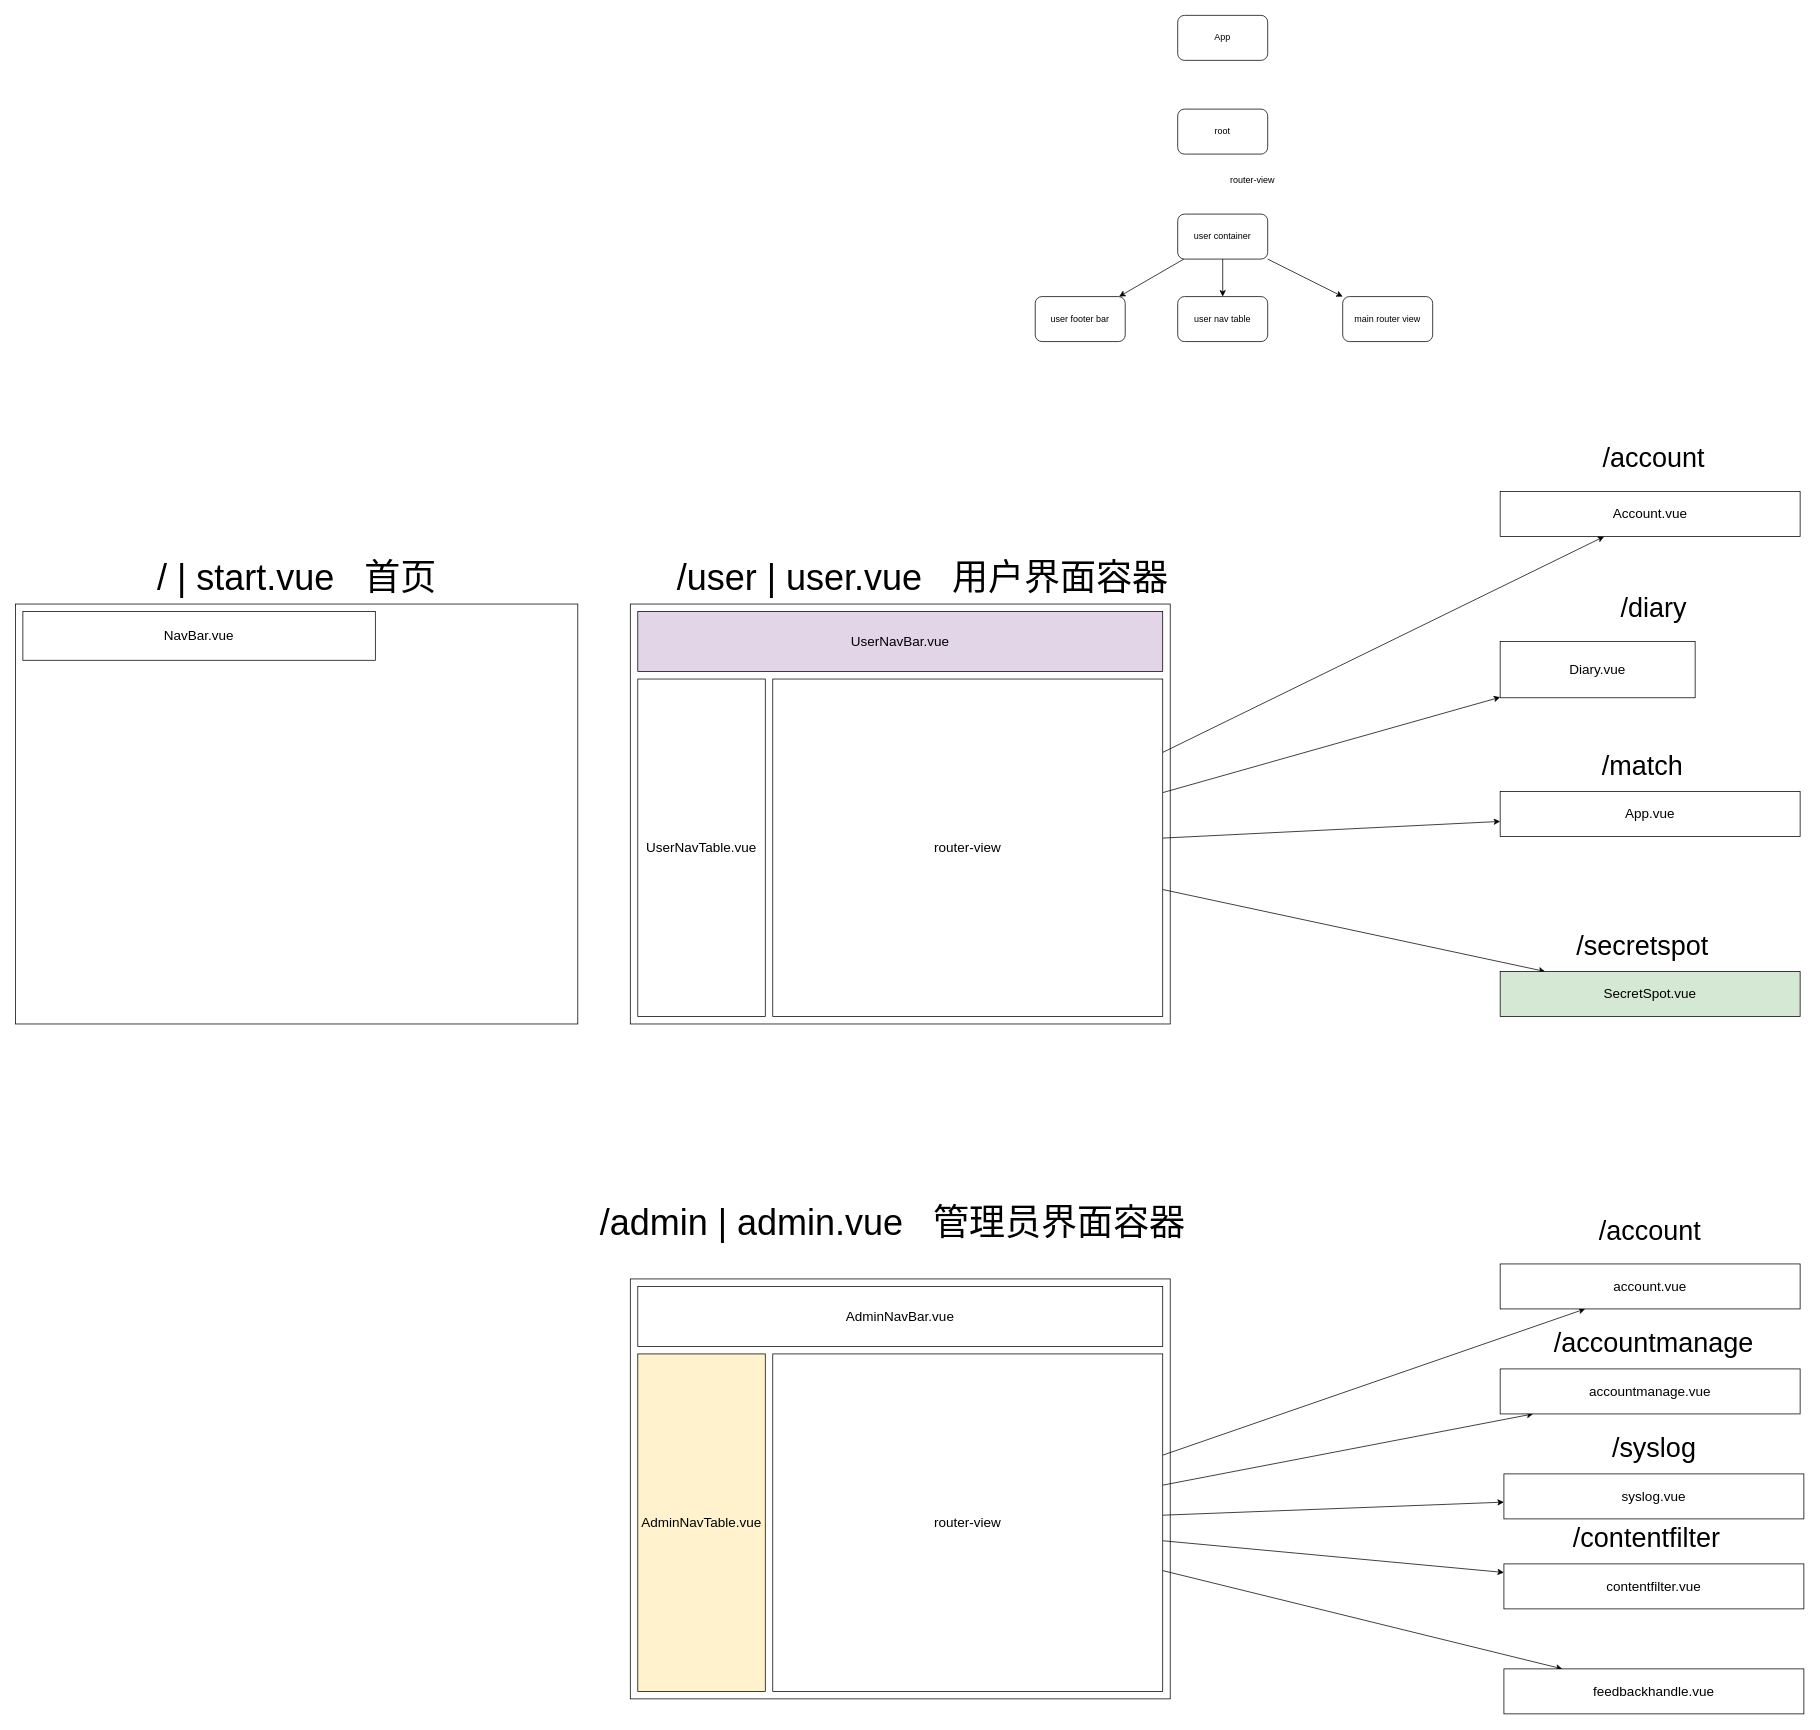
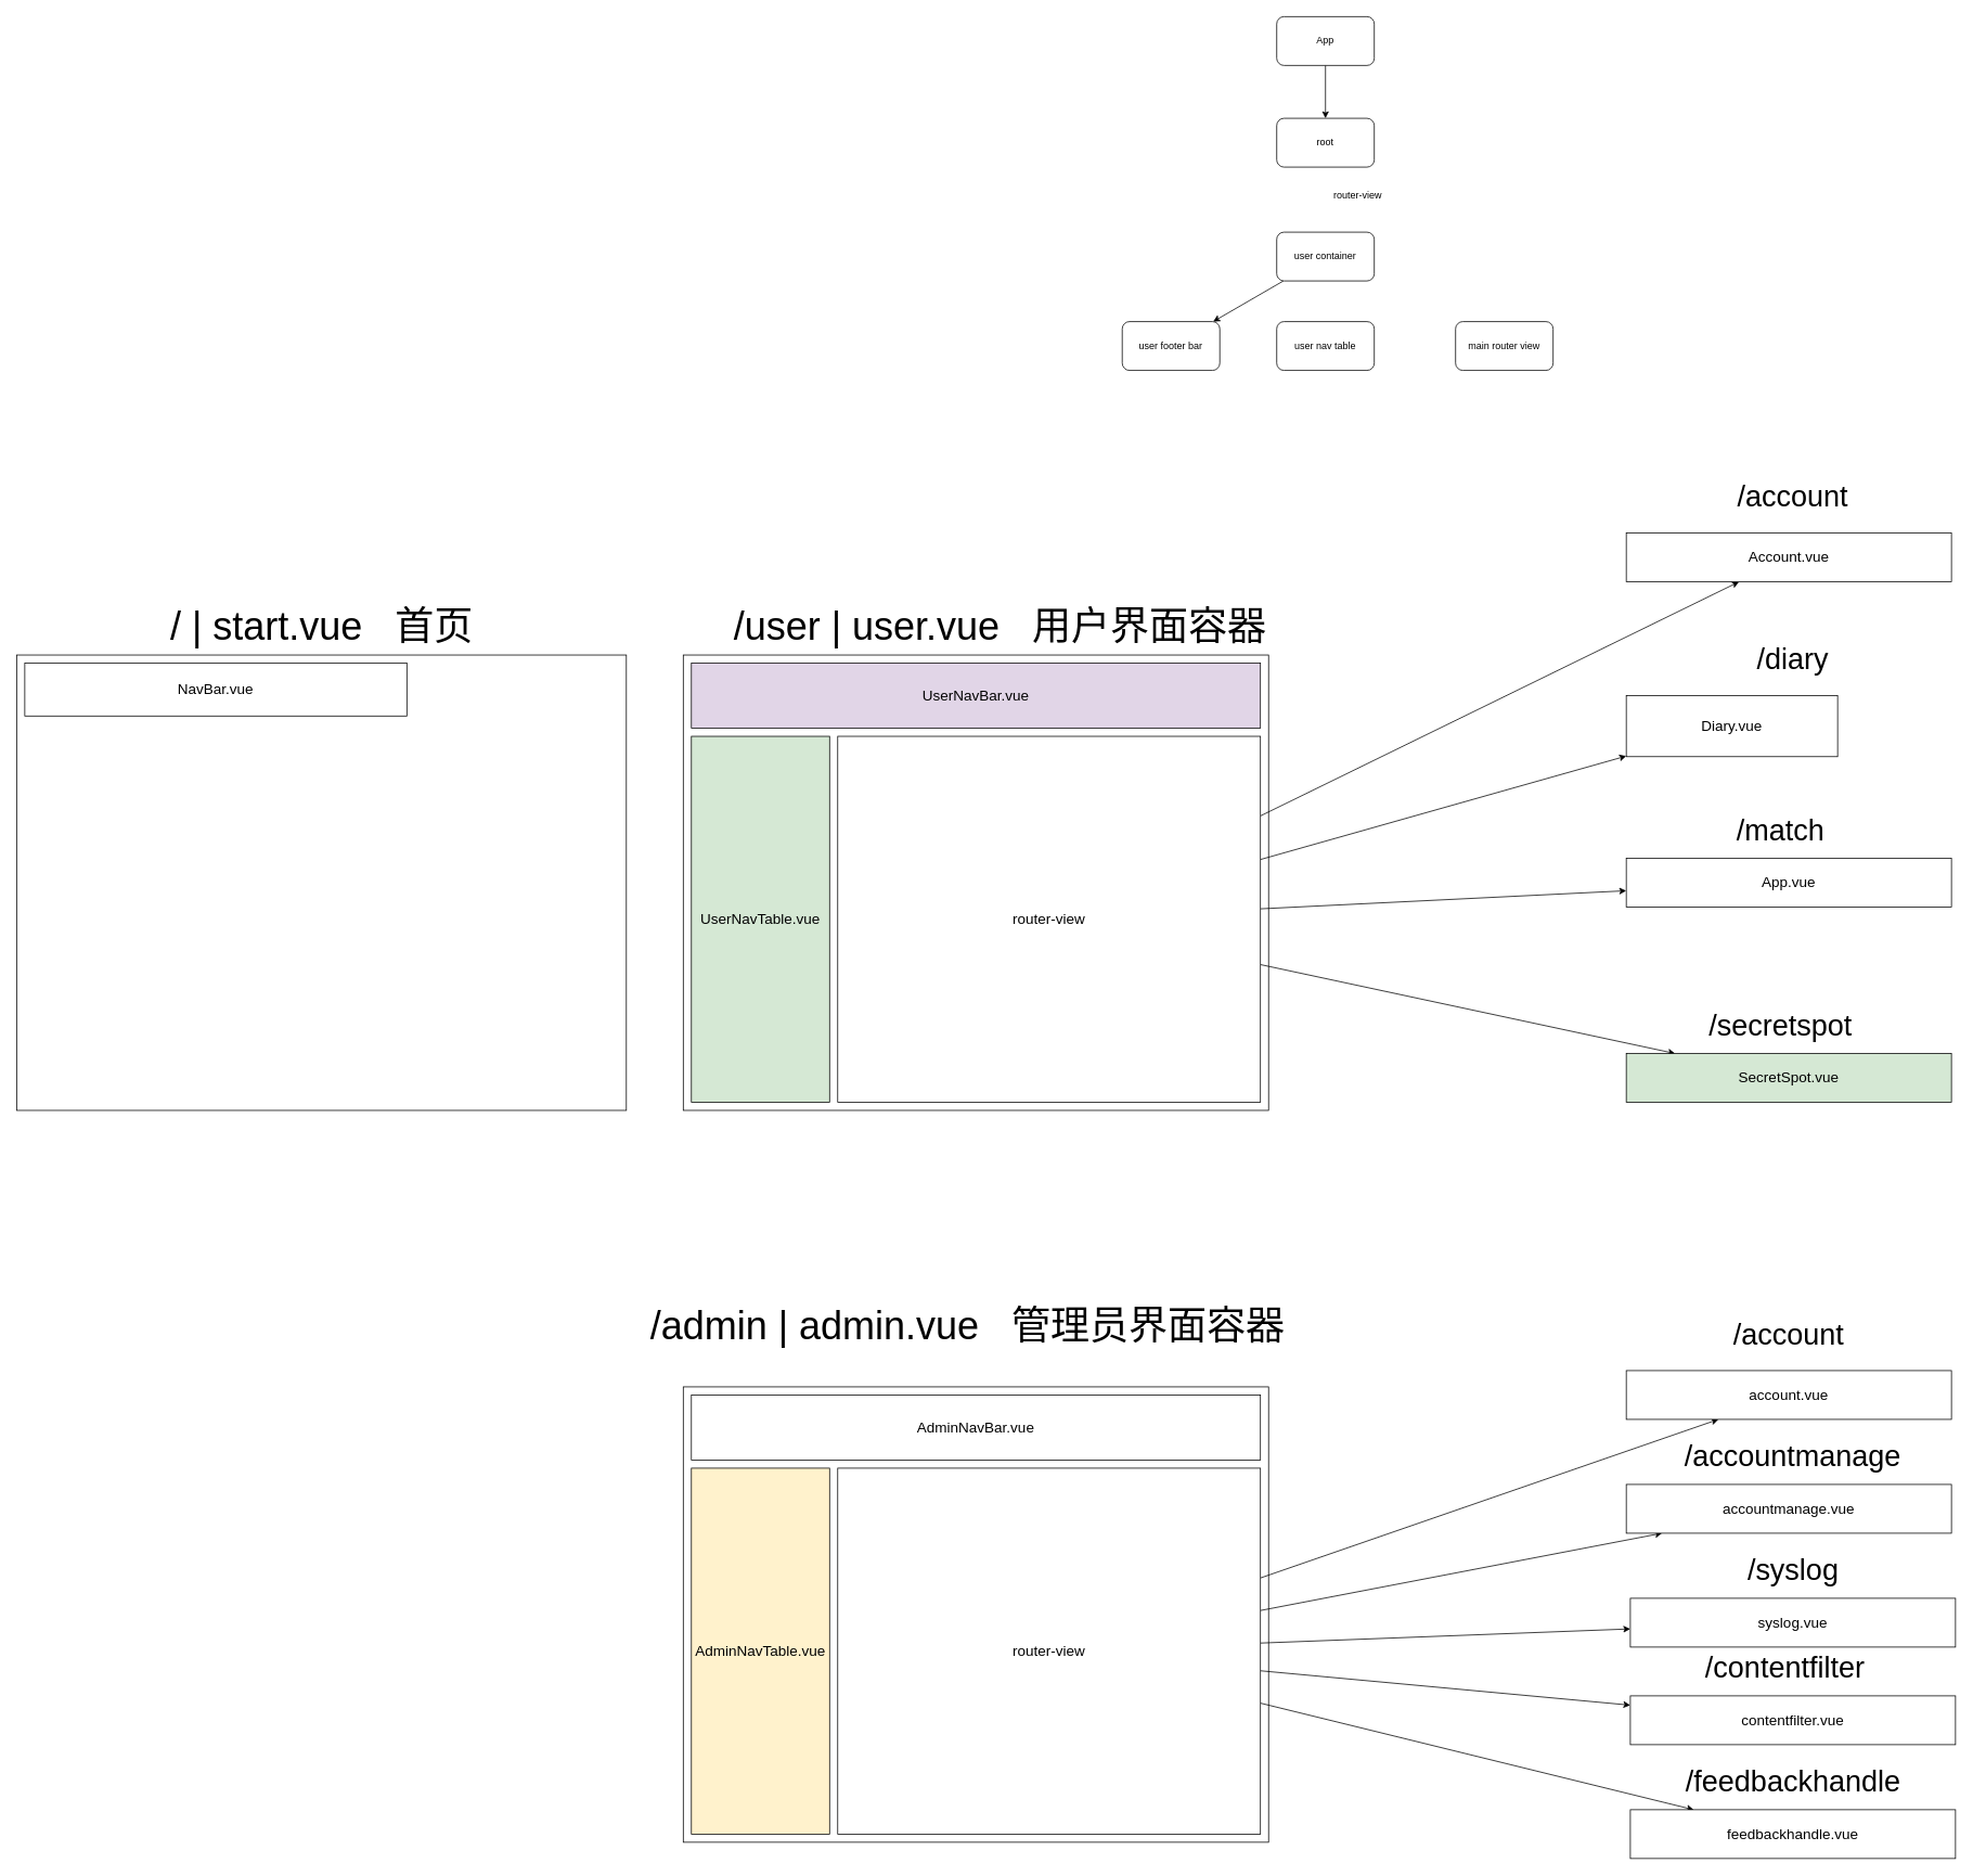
  <mxCell id="0" />
  <mxCell id="1" parent="0" />
  <mxCell id="2" value="" style="rounded=0;whiteSpace=wrap;html=1;" parent="1" vertex="1"><mxGeometry x="20" y="805" width="750" height="560" as="geometry" /></mxCell>
  <mxCell id="3" value="&lt;font style=&quot;font-size: 18px;&quot;&gt;NavBar.vue&lt;/font&gt;" style="rounded=0;whiteSpace=wrap;html=1;" parent="1" vertex="1"><mxGeometry x="30" y="815" width="470" height="65" as="geometry" /></mxCell>
  <mxCell id="4" value="&lt;font style=&quot;font-size: 48px;&quot;&gt;/ | start.vue&amp;nbsp; &amp;nbsp;首页&lt;/font&gt;" style="text;html=1;strokeColor=none;fillColor=none;align=center;verticalAlign=middle;whiteSpace=wrap;rounded=0;" parent="1" vertex="1"><mxGeometry x="182.5" y="755" width="425" height="30" as="geometry" /></mxCell>
  <mxCell id="5" value="" style="rounded=0;whiteSpace=wrap;html=1;fontSize=18;" parent="1" vertex="1"><mxGeometry x="840" y="805" width="720" height="560" as="geometry" /></mxCell>
  <mxCell id="6" value="UserNavBar.vue" style="rounded=0;whiteSpace=wrap;html=1;fontSize=18;fillColor=#e1d5e7;" parent="1" vertex="1"><mxGeometry x="850" y="815" width="700" height="80" as="geometry" /></mxCell>
- <mxCell id="7" value="&lt;font style=&quot;font-size: 18px;&quot;&gt;UserNavTable.vue&lt;/font&gt;" style="rounded=0;whiteSpace=wrap;html=1;" parent="1" vertex="1"><mxGeometry x="850" y="905" width="170" height="450" as="geometry" /></mxCell>
+ <mxCell id="7" value="&lt;font style=&quot;font-size: 18px;&quot;&gt;UserNavTable.vue&lt;/font&gt;" style="rounded=0;whiteSpace=wrap;html=1;fillColor=#d5e8d4;" parent="1" vertex="1"><mxGeometry x="850" y="905" width="170" height="450" as="geometry" /></mxCell>
  <mxCell id="8" value="&lt;font style=&quot;font-size: 48px;&quot;&gt;/user | user.vue&amp;nbsp; &amp;nbsp;用户界面容器&lt;/font&gt;" style="text;html=1;strokeColor=none;fillColor=none;align=center;verticalAlign=middle;whiteSpace=wrap;rounded=0;" parent="1" vertex="1"><mxGeometry x="900" y="755" width="660" height="30" as="geometry" /></mxCell>
  <mxCell id="9" value="" style="edgeStyle=none;html=1;fontSize=18;" parent="1" source="13" target="24" edge="1"><mxGeometry relative="1" as="geometry" /></mxCell>
  <mxCell id="10" value="" style="edgeStyle=none;html=1;fontSize=36;" parent="1" source="13" target="26" edge="1"><mxGeometry relative="1" as="geometry" /></mxCell>
  <mxCell id="11" value="" style="edgeStyle=none;html=1;fontSize=36;" parent="1" source="13" target="28" edge="1"><mxGeometry relative="1" as="geometry" /></mxCell>
  <mxCell id="12" value="" style="edgeStyle=none;html=1;fontSize=36;" parent="1" source="13" target="29" edge="1"><mxGeometry relative="1" as="geometry" /></mxCell>
  <mxCell id="13" value="router-view" style="rounded=0;whiteSpace=wrap;html=1;fontSize=18;" parent="1" vertex="1"><mxGeometry x="1030" y="905" width="520" height="450" as="geometry" /></mxCell>
  <mxCell id="14" value="" style="rounded=0;whiteSpace=wrap;html=1;fontSize=18;" parent="1" vertex="1"><mxGeometry x="840" y="1705" width="720" height="560" as="geometry" /></mxCell>
  <mxCell id="15" value="AdminNavBar.vue" style="rounded=0;whiteSpace=wrap;html=1;fontSize=18;" parent="1" vertex="1"><mxGeometry x="850" y="1715" width="700" height="80" as="geometry" /></mxCell>
  <mxCell id="16" value="&lt;font style=&quot;font-size: 18px;&quot;&gt;AdminNavTable.vue&lt;/font&gt;" style="rounded=0;whiteSpace=wrap;html=1;fillColor=#fff2cc;" parent="1" vertex="1"><mxGeometry x="850" y="1805" width="170" height="450" as="geometry" /></mxCell>
  <mxCell id="17" value="&lt;font style=&quot;font-size: 48px;&quot;&gt;/admin | admin.vue&amp;nbsp; &amp;nbsp;管理员界面容器&lt;/font&gt;" style="text;html=1;strokeColor=none;fillColor=none;align=center;verticalAlign=middle;whiteSpace=wrap;rounded=0;" parent="1" vertex="1"><mxGeometry x="765" y="1615" width="850" height="30" as="geometry" /></mxCell>
  <mxCell id="18" value="" style="edgeStyle=none;html=1;fontSize=36;" parent="1" source="23" target="32" edge="1"><mxGeometry relative="1" as="geometry" /></mxCell>
  <mxCell id="19" value="" style="edgeStyle=none;html=1;" parent="1" source="23" target="34" edge="1"><mxGeometry relative="1" as="geometry" /></mxCell>
  <mxCell id="20" value="" style="edgeStyle=none;html=1;" parent="1" source="23" target="36" edge="1"><mxGeometry relative="1" as="geometry" /></mxCell>
  <mxCell id="21" value="" style="edgeStyle=none;html=1;" parent="1" source="23" target="38" edge="1"><mxGeometry relative="1" as="geometry" /></mxCell>
  <mxCell id="22" value="" style="edgeStyle=none;html=1;" parent="1" source="23" target="40" edge="1"><mxGeometry relative="1" as="geometry" /></mxCell>
  <mxCell id="23" value="router-view" style="rounded=0;whiteSpace=wrap;html=1;fontSize=18;" parent="1" vertex="1"><mxGeometry x="1030" y="1805" width="520" height="450" as="geometry" /></mxCell>
  <mxCell id="24" value="Account.vue" style="whiteSpace=wrap;html=1;fontSize=18;rounded=0;" parent="1" vertex="1"><mxGeometry x="2000" y="655" width="400" height="60" as="geometry" /></mxCell>
  <mxCell id="25" value="&lt;font style=&quot;font-size: 36px;&quot;&gt;/account&lt;/font&gt;" style="text;html=1;strokeColor=none;fillColor=none;align=center;verticalAlign=middle;whiteSpace=wrap;rounded=0;fontSize=18;" parent="1" vertex="1"><mxGeometry x="2110" y="585" width="190" height="50" as="geometry" /></mxCell>
  <mxCell id="26" value="Diary.vue" style="whiteSpace=wrap;html=1;fontSize=18;rounded=0;" parent="1" vertex="1"><mxGeometry x="2000" y="855" width="260" height="75" as="geometry" /></mxCell>
  <mxCell id="27" value="&lt;font style=&quot;font-size: 36px;&quot;&gt;/diary&lt;/font&gt;" style="text;html=1;strokeColor=none;fillColor=none;align=center;verticalAlign=middle;whiteSpace=wrap;rounded=0;fontSize=18;" parent="1" vertex="1"><mxGeometry x="2110" y="785" width="190" height="50" as="geometry" /></mxCell>
  <mxCell id="28" value="App.vue" style="whiteSpace=wrap;html=1;fontSize=18;rounded=0;" parent="1" vertex="1"><mxGeometry x="2000" y="1055" width="400" height="60" as="geometry" /></mxCell>
  <mxCell id="29" value="SecretSpot.vue" style="whiteSpace=wrap;html=1;fontSize=18;rounded=0;fillColor=#d5e8d4;" parent="1" vertex="1"><mxGeometry x="2000" y="1295" width="400" height="60" as="geometry" /></mxCell>
  <mxCell id="30" value="&lt;font style=&quot;font-size: 36px;&quot;&gt;/match&lt;/font&gt;" style="text;html=1;strokeColor=none;fillColor=none;align=center;verticalAlign=middle;whiteSpace=wrap;rounded=0;fontSize=18;" parent="1" vertex="1"><mxGeometry x="2095" y="995" width="190" height="50" as="geometry" /></mxCell>
  <mxCell id="31" value="&lt;span style=&quot;font-size: 36px;&quot;&gt;/secretspot&lt;/span&gt;" style="text;html=1;strokeColor=none;fillColor=none;align=center;verticalAlign=middle;whiteSpace=wrap;rounded=0;fontSize=18;" parent="1" vertex="1"><mxGeometry x="2095" y="1235" width="190" height="50" as="geometry" /></mxCell>
  <mxCell id="32" value="account.vue" style="whiteSpace=wrap;html=1;fontSize=18;rounded=0;" parent="1" vertex="1"><mxGeometry x="2000" y="1685" width="400" height="60" as="geometry" /></mxCell>
  <mxCell id="33" value="&lt;span style=&quot;font-size: 36px;&quot;&gt;/account&lt;/span&gt;" style="text;html=1;strokeColor=none;fillColor=none;align=center;verticalAlign=middle;whiteSpace=wrap;rounded=0;fontSize=18;" parent="1" vertex="1"><mxGeometry x="2105" y="1615" width="190" height="50" as="geometry" /></mxCell>
  <mxCell id="34" value="accountmanage.vue" style="whiteSpace=wrap;html=1;fontSize=18;rounded=0;" parent="1" vertex="1"><mxGeometry x="2000" y="1825" width="400" height="60" as="geometry" /></mxCell>
  <mxCell id="35" value="&lt;span style=&quot;font-size: 36px;&quot;&gt;/accountmanage&lt;/span&gt;" style="text;html=1;strokeColor=none;fillColor=none;align=center;verticalAlign=middle;whiteSpace=wrap;rounded=0;fontSize=18;" parent="1" vertex="1"><mxGeometry x="2110" y="1765" width="190" height="50" as="geometry" /></mxCell>
  <mxCell id="36" value="feedbackhandle.vue" style="whiteSpace=wrap;html=1;fontSize=18;rounded=0;" parent="1" vertex="1"><mxGeometry x="2005" y="2225" width="400" height="60" as="geometry" /></mxCell>
+ <mxCell id="37" value="&lt;span style=&quot;font-size: 36px;&quot;&gt;/feedbackhandle&lt;/span&gt;" style="text;html=1;strokeColor=none;fillColor=none;align=center;verticalAlign=middle;whiteSpace=wrap;rounded=0;fontSize=18;" parent="1" vertex="1"><mxGeometry x="2052.5" y="2165" width="305" height="50" as="geometry" /></mxCell>
  <mxCell id="38" value="contentfilter.vue" style="whiteSpace=wrap;html=1;fontSize=18;rounded=0;" parent="1" vertex="1"><mxGeometry x="2005" y="2085" width="400" height="60" as="geometry" /></mxCell>
  <mxCell id="39" value="&lt;span style=&quot;font-size: 36px;&quot;&gt;/contentfilter&lt;/span&gt;" style="text;html=1;strokeColor=none;fillColor=none;align=center;verticalAlign=middle;whiteSpace=wrap;rounded=0;fontSize=18;" parent="1" vertex="1"><mxGeometry x="2072.5" y="2025" width="245" height="50" as="geometry" /></mxCell>
  <mxCell id="40" value="syslog.vue" style="whiteSpace=wrap;html=1;fontSize=18;rounded=0;" parent="1" vertex="1"><mxGeometry x="2005" y="1965" width="400" height="60" as="geometry" /></mxCell>
  <mxCell id="41" value="&lt;span style=&quot;font-size: 36px;&quot;&gt;/syslog&lt;/span&gt;" style="text;html=1;strokeColor=none;fillColor=none;align=center;verticalAlign=middle;whiteSpace=wrap;rounded=0;fontSize=18;" parent="1" vertex="1"><mxGeometry x="2082.5" y="1905" width="245" height="50" as="geometry" /></mxCell>
+ <mxCell id="42" value="" style="edgeStyle=none;html=1;" parent="1" source="43" target="44" edge="1"><mxGeometry relative="1" as="geometry" /></mxCell>
  <mxCell id="43" value="App" style="rounded=1;whiteSpace=wrap;html=1;" parent="1" vertex="1"><mxGeometry x="1570" y="20" width="120" height="60" as="geometry" /></mxCell>
  <mxCell id="44" value="root" style="whiteSpace=wrap;html=1;rounded=1;" parent="1" vertex="1"><mxGeometry x="1570" y="145" width="120" height="60" as="geometry" /></mxCell>
  <mxCell id="45" value="" style="edgeStyle=none;html=1;" parent="1" source="48" target="49" edge="1"><mxGeometry relative="1" as="geometry" /></mxCell>
- <mxCell id="46" value="" style="edgeStyle=none;html=1;" parent="1" source="48" target="50" edge="1"><mxGeometry relative="1" as="geometry" /></mxCell>
- <mxCell id="47" value="" style="edgeStyle=none;html=1;" parent="1" source="48" target="51" edge="1"><mxGeometry relative="1" as="geometry" /></mxCell>
  <mxCell id="48" value="user container" style="whiteSpace=wrap;html=1;rounded=1;" parent="1" vertex="1"><mxGeometry x="1570" y="285" width="120" height="60" as="geometry" /></mxCell>
  <mxCell id="49" value="user footer bar" style="whiteSpace=wrap;html=1;rounded=1;" parent="1" vertex="1"><mxGeometry x="1380" y="395" width="120" height="60" as="geometry" /></mxCell>
  <mxCell id="50" value="user nav table" style="whiteSpace=wrap;html=1;rounded=1;" parent="1" vertex="1"><mxGeometry x="1570" y="395" width="120" height="60" as="geometry" /></mxCell>
  <mxCell id="51" value="main router view" style="whiteSpace=wrap;html=1;rounded=1;" parent="1" vertex="1"><mxGeometry x="1790" y="395" width="120" height="60" as="geometry" /></mxCell>
  <mxCell id="52" value="router-view" style="text;html=1;strokeColor=none;fillColor=none;align=center;verticalAlign=middle;whiteSpace=wrap;rounded=0;" parent="1" vertex="1"><mxGeometry x="1610" y="225" width="120" height="30" as="geometry" /></mxCell>
